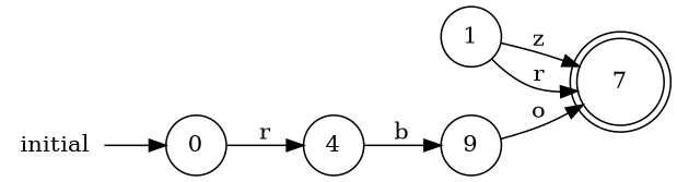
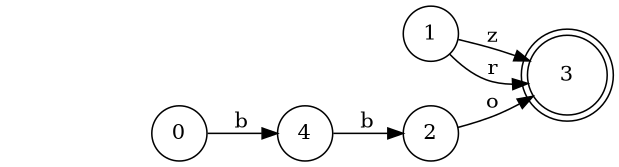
  digraph {
    rankdir=LR
    node [shape=circle]
    0
    4
-   2 [label=9]
-   initial [shape=plaintext]
-   3 [shape=doublecircle label=7]
+   2
+   3 [shape=doublecircle]
    1
-   0 -> 4 [label=r]
+   0 -> 4 [label=b]
    4 -> 2 [label=b]
    2 -> 3 [label=o]
-   initial -> 0
    1 -> 3 [label=z]
    1 -> 3 [label=r]
  }
